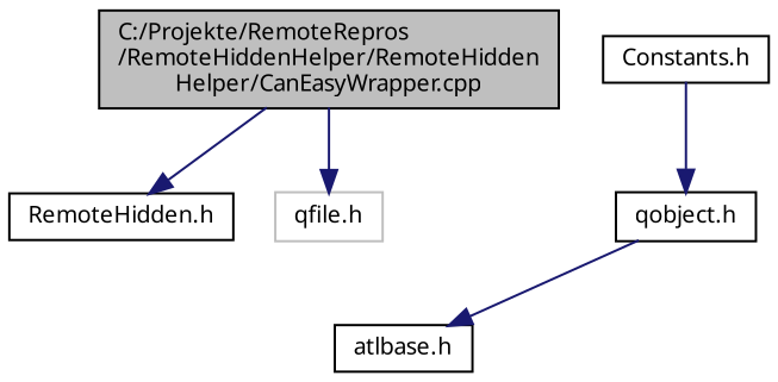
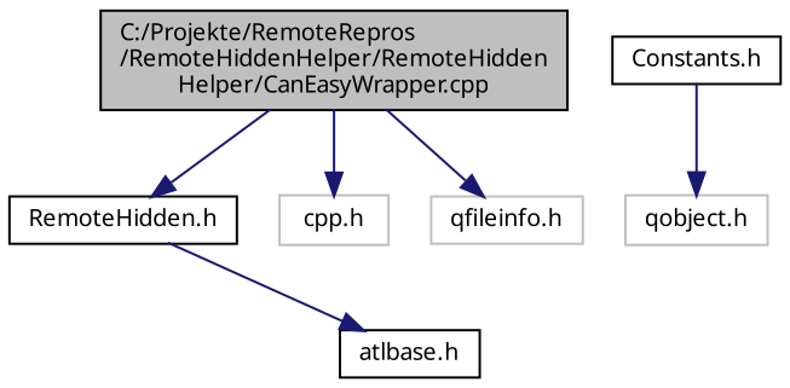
  digraph {
    fontname="Noto Sans"
    node [color=black fillcolor=white fontname="Noto Sans" fontsize=10 shape=record style=filled]
    edge [color=midnightblue fontname="Noto Sans" fontsize=10 labelfontname=Helvetica labelfontsize=10 style=solid]
    n1 [fillcolor=grey75 fontcolor=black height=0.2 label="C:/Projekte/RemoteRepros\l/RemoteHiddenHelper/RemoteHidden\lHelper/CanEasyWrapper.cpp" width=0.4]
    n2 [height=0.2 label="RemoteHidden.h" width=0.4]
-   n3 [color=grey75 height=0.2 label="qfile.h" width=0.4]
+   n3 [color=grey75 height=0.2 label="cpp.h" width=0.4]
+   n4 [color=grey75 height=0.2 label="qfileinfo.h" width=0.4]
    n5 [height=0.2 label="atlbase.h" width=0.4]
-   n6 [height=0.2 label="qobject.h" width=0.4]
+   n6 [color=grey75 height=0.2 label="qobject.h" width=0.4]
    n7 [height=0.2 label="Constants.h" width=0.4]
    n1 -> n2
    n1 -> n3
-   n6 -> n5
+   n1 -> n4
+   n2 -> n5
    n7 -> n6
  }
